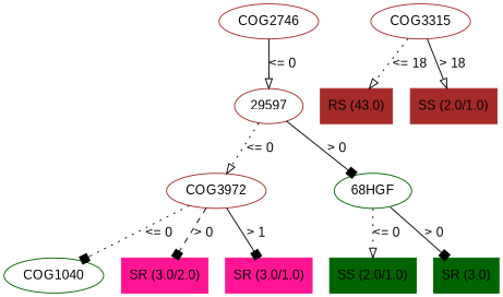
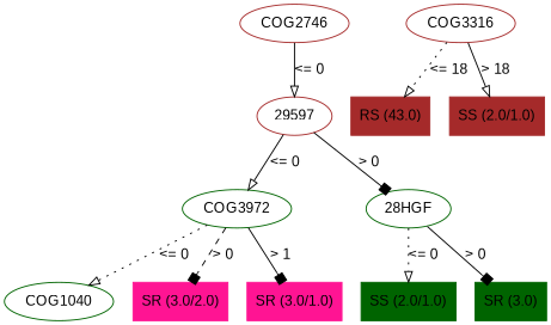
  digraph {
    fontname="Liberation Sans"
    node [color=brown fontname="Liberation Sans"]
    edge [arrowhead=onormal fontname="Liberation Sans" style=solid]
    n1 [label=COG2746]
    n2 [label=29597]
-   n3 [label=COG3972]
-   n4 [color=darkgreen label="68HGF"]
-   n5 [label=COG3315]
+   n3 [color=darkgreen label=COG3972]
+   n4 [color=darkgreen label="28HGF"]
+   n5 [label=COG3316]
    n6 [label="RS (43.0)" shape=box style=filled]
    n7 [label="SS (2.0/1.0)" shape=box style=filled]
    n8 [color=darkgreen label=COG1040]
    n9 [color=deeppink label="SR (3.0/2.0)" shape=box style=filled]
    n10 [color=deeppink label="SR (3.0/1.0)" shape=box style=filled]
    n11 [color=darkgreen label="SS (2.0/1.0)" shape=box style=filled]
    n12 [color=darkgreen label="SR (3.0)" shape=box style=filled]
    n1 -> n2 [label="<= 0"]
-   n2 -> n3 [label="<= 0" style=dotted]
+   n2 -> n3 [label="<= 0"]
    n2 -> n4 [arrowhead=box label="> 0"]
-   n3 -> n8 [arrowhead=box label="<= 0" style=dotted]
+   n3 -> n8 [label="<= 0" style=dotted]
    n3 -> n9 [arrowhead=box label="> 0" style=dashed]
    n3 -> n10 [arrowhead=box label="> 1"]
    n4 -> n11 [label="<= 0" style=dotted]
    n4 -> n12 [arrowhead=box label="> 0"]
    n5 -> n6 [label="<= 18" style=dotted]
    n5 -> n7 [label="> 18"]
  }
